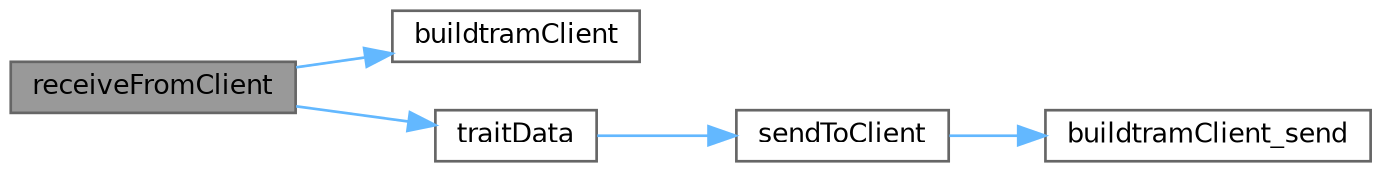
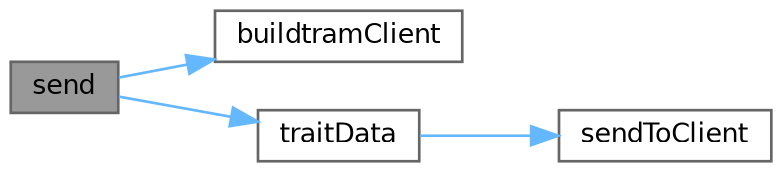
  digraph {
    rankdir=LR
    node [color=grey40 fillcolor=white fontname=Helvetica fontsize=10 shape=box style=filled]
    edge [color=steelblue1 fontname=Helvetica fontsize=10 labelfontname=Helvetica labelfontsize=10 style=solid]
-   n1 [color=gray40 fillcolor=grey60 fontcolor=black height=0.2 label=receiveFromClient width=0.4]
+   n1 [color=gray40 fillcolor=grey60 fontcolor=black height=0.2 label=send width=0.4]
    n2 [height=0.2 label=buildtramClient width=0.4]
    n3 [height=0.2 label=traitData width=0.4]
    n4 [height=0.2 label=sendToClient width=0.4]
-   n5 [height=0.2 label=buildtramClient_send width=0.4]
    n1 -> n2
    n1 -> n3
    n3 -> n4
-   n4 -> n5
  }
